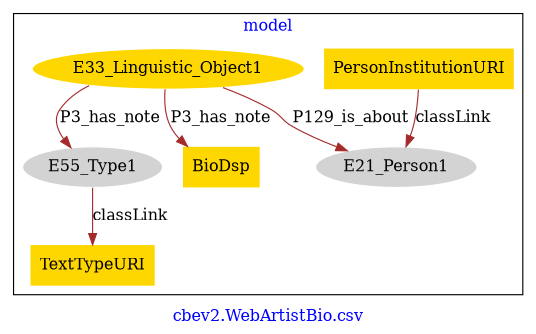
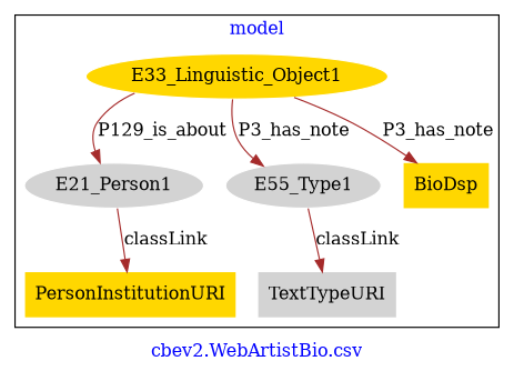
  digraph {
    fontcolor=blue
    label="cbev2.WebArtistBio.csv"
    remincross=true
    node [fillcolor=gold style=filled]
    edge [color=brown fontcolor=black]
    n1 [color=white fillcolor=lightgray label=E21_Person1]
    n2 [label=PersonInstitutionURI shape=plaintext]
    n3 [color=white label=E33_Linguistic_Object1]
    n4 [color=white fillcolor=lightgray label=E55_Type1]
    n5 [label=BioDsp shape=plaintext]
-   n6 [label=TextTypeURI shape=plaintext]
+   n6 [fillcolor=lightgray label=TextTypeURI shape=plaintext]
    subgraph cluster_1 {
      label=model
      n1
      n2
      n3
      n4
      n5
      n6
    }
-   n2 -> n1 [label=classLink]
+   n1 -> n2 [label=classLink]
    n3 -> n1 [label=P129_is_about]
    n3 -> n4 [label=P3_has_note]
    n3 -> n5 [label=P3_has_note]
    n4 -> n6 [label=classLink]
  }
